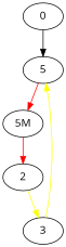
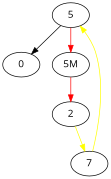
  digraph {
    fontname="Open Sans"
    node [fontname="Open Sans"]
    edge [color=red fontname="Open Sans"]
    n1 [label=5]
    0
    n3 [label="5M"]
    2
-   3
+   3 [label=7]
    n1 -> n3
-   0 -> n1 [color=""]
+   n1 -> 0 [color=""]
    n3 -> 2
    2 -> 3 [color=yellow]
    3 -> n1 [color=yellow]
  }
